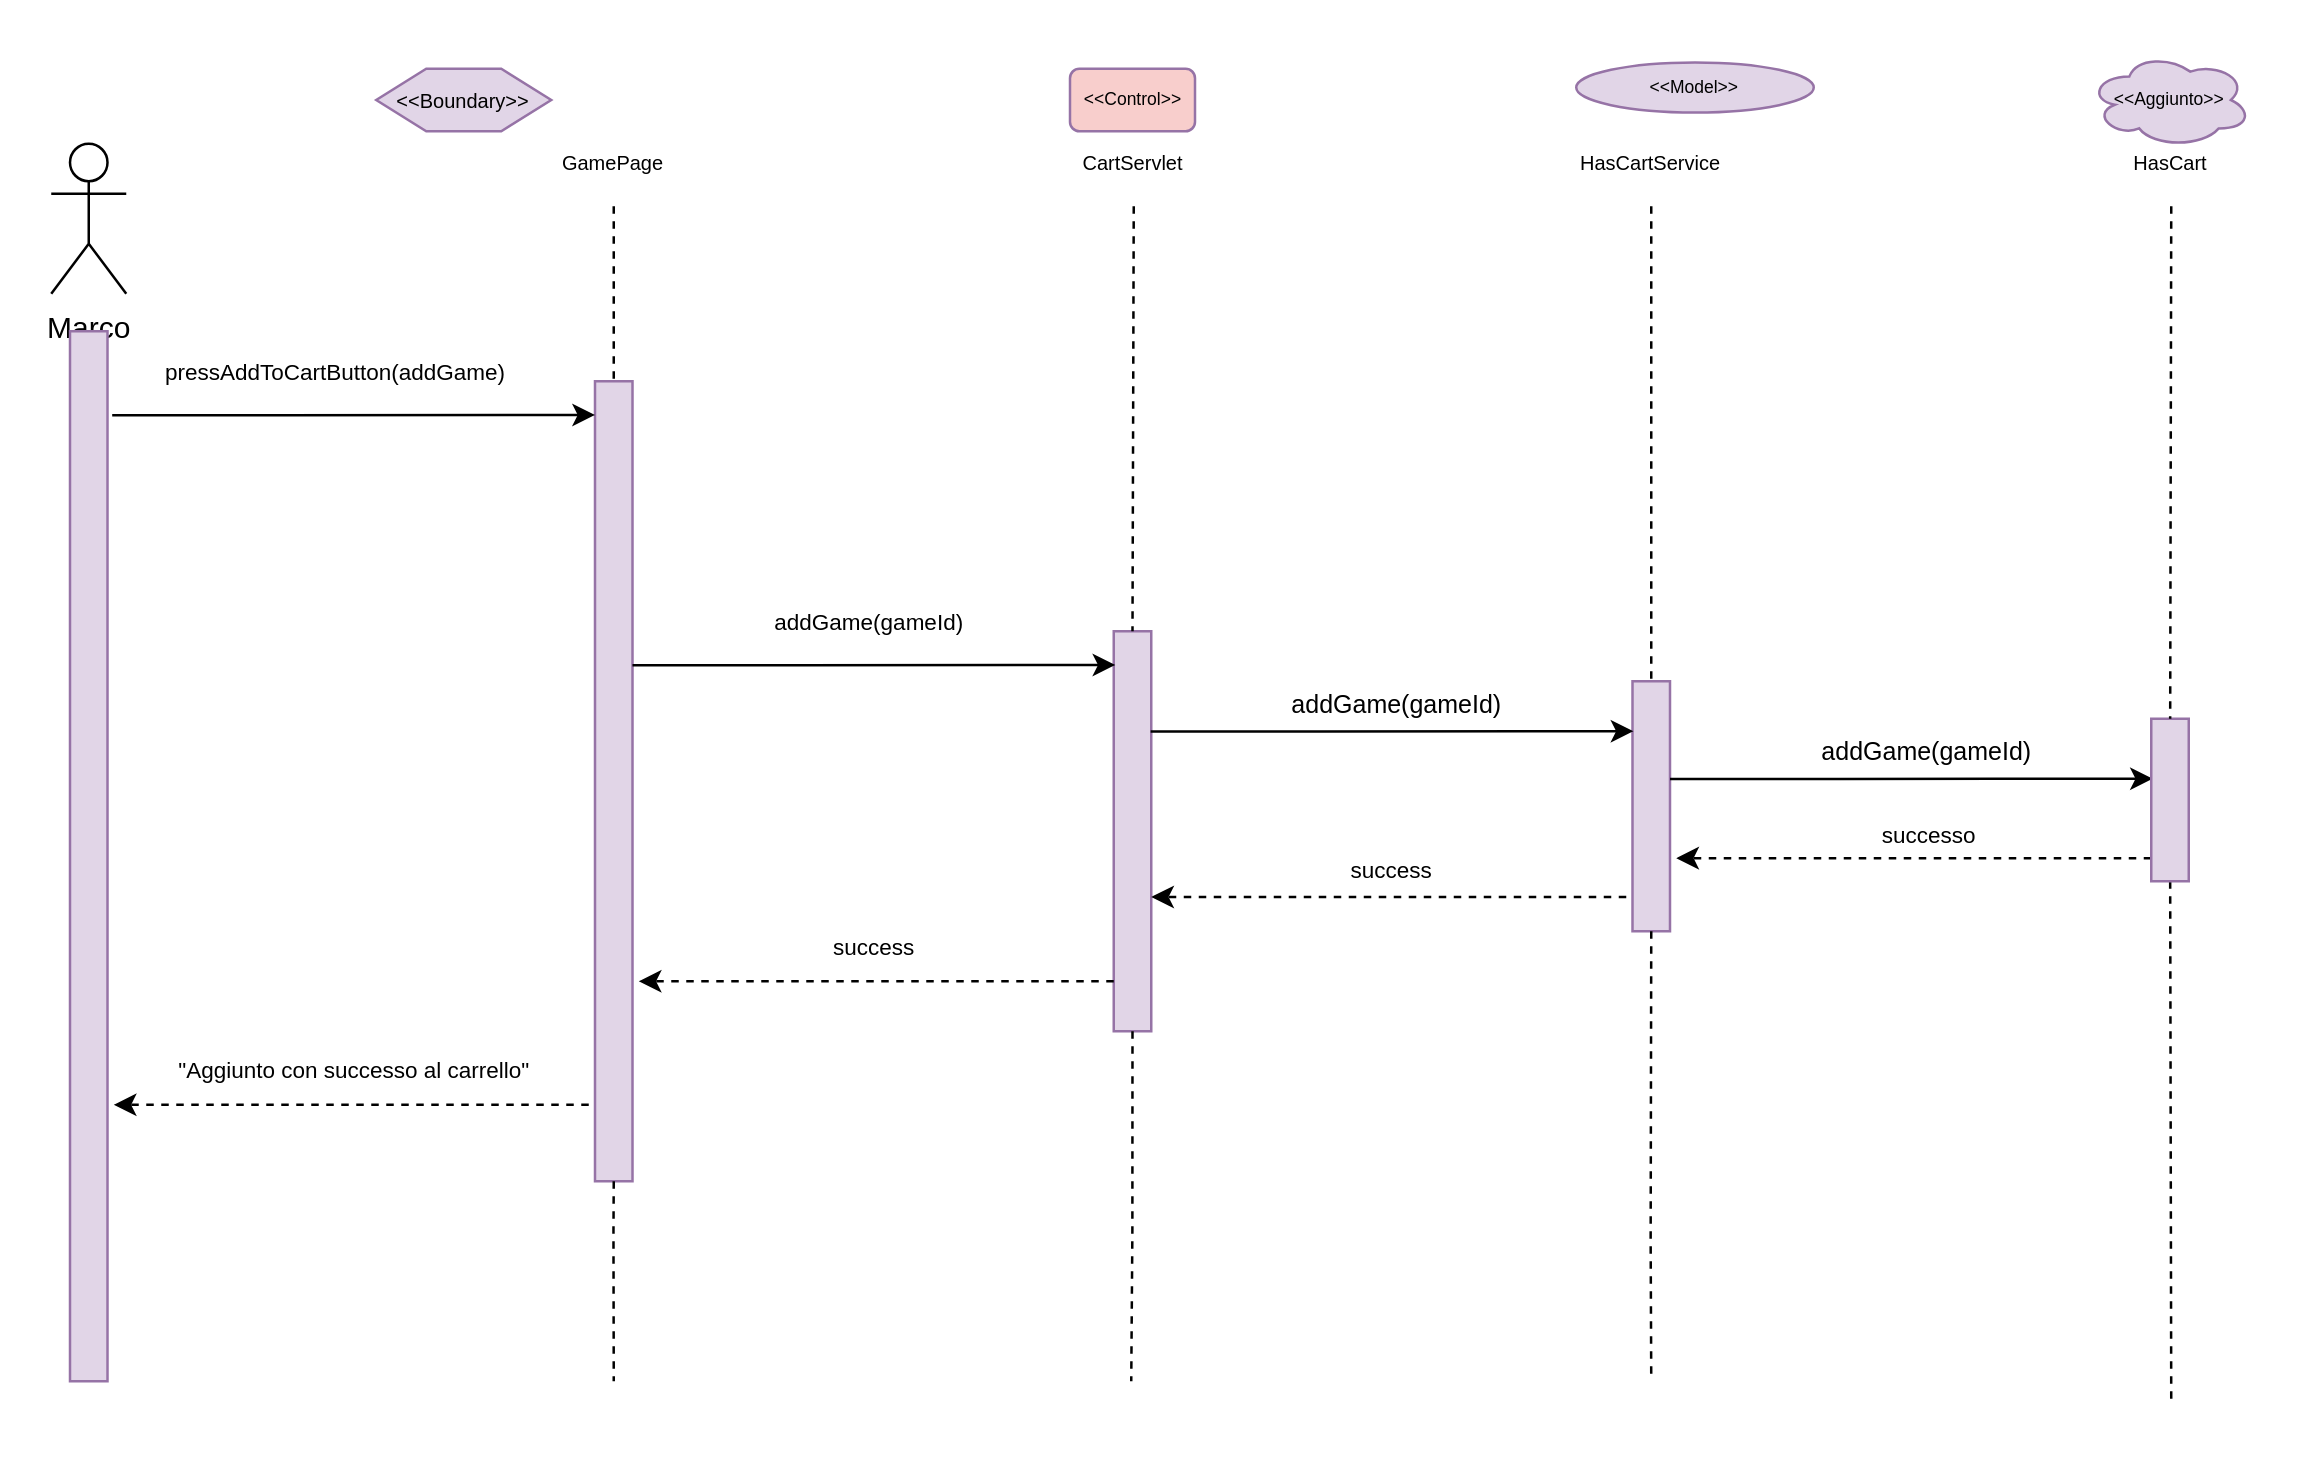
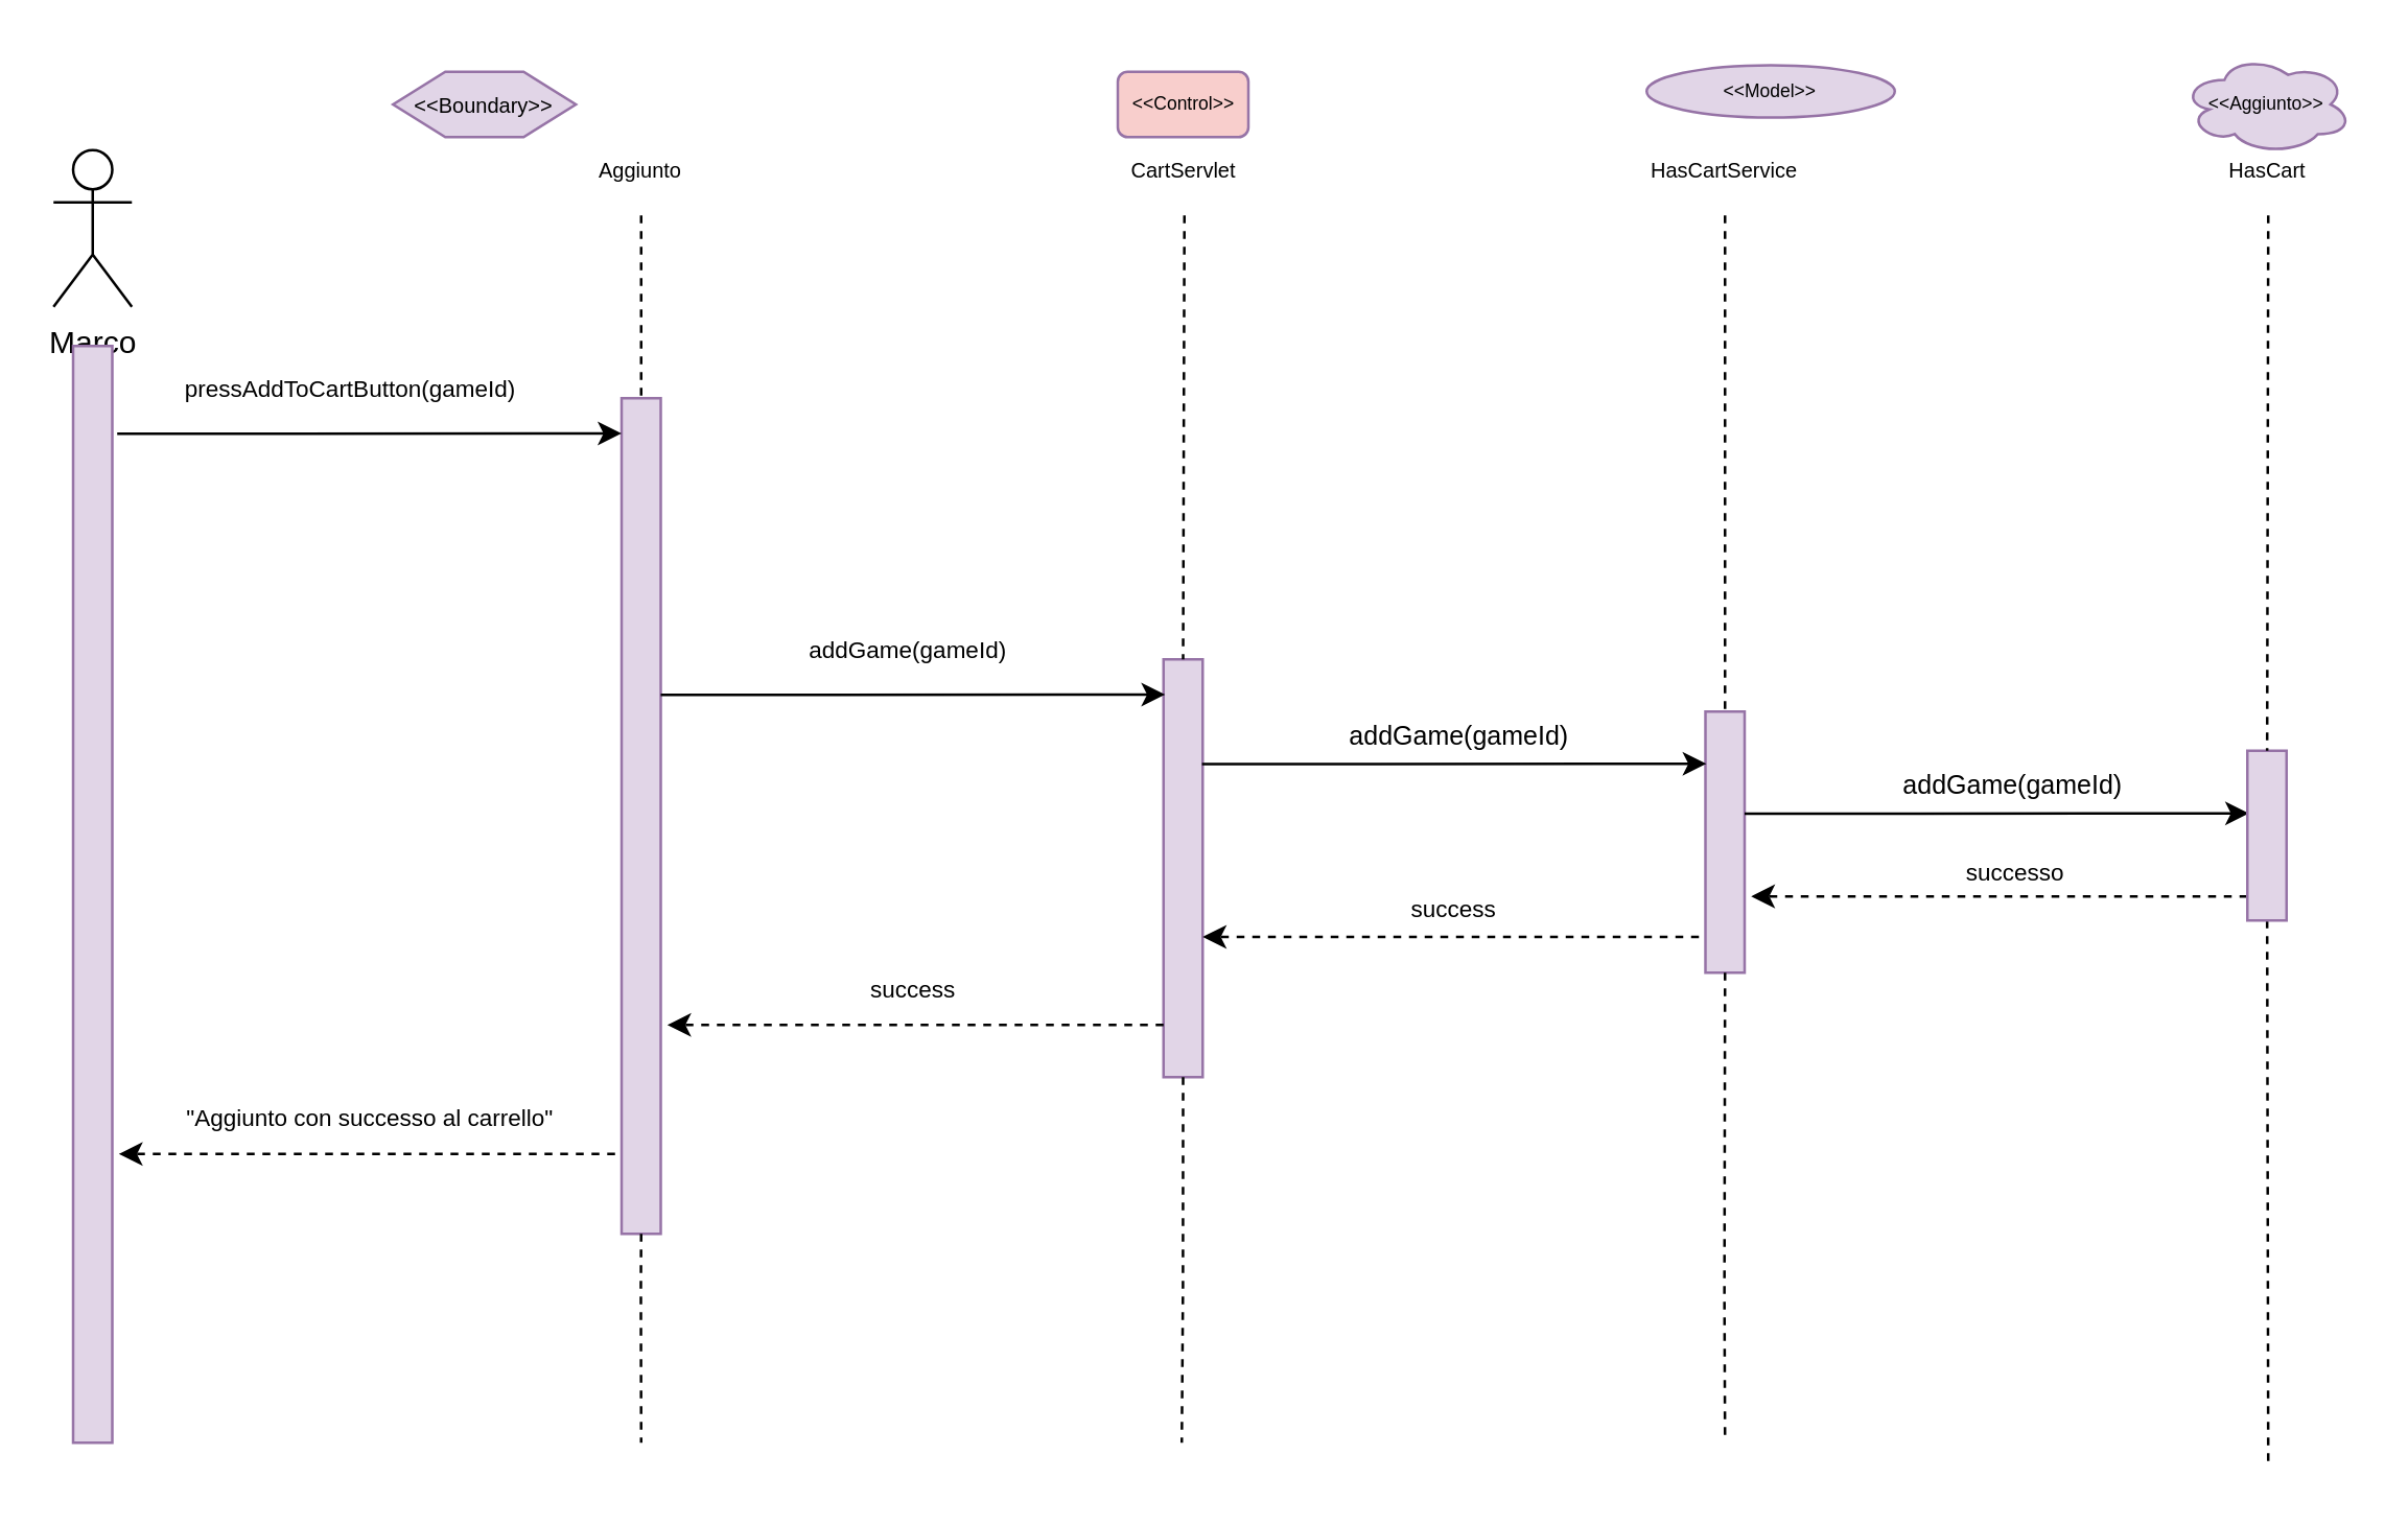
  <mxCell id="0" />
  <mxCell id="1" parent="0" />
  <mxCell id="2" value="Marco" style="shape=umlActor;verticalLabelPosition=bottom;verticalAlign=top;html=1;outlineConnect=0;" parent="1" vertex="1"><mxGeometry x="20" y="57" width="30" height="60" as="geometry" /></mxCell>
  <mxCell id="3" value="" style="rounded=0;whiteSpace=wrap;html=1;fillColor=#e1d5e7;strokeColor=#9673a6;" parent="1" vertex="1"><mxGeometry x="27.5" y="132" width="15" height="420" as="geometry" /></mxCell>
  <mxCell id="4" value="" style="rounded=0;whiteSpace=wrap;html=1;fillColor=#e1d5e7;strokeColor=#9673a6;" parent="1" vertex="1"><mxGeometry x="237.5" y="152" width="15" height="320" as="geometry" /></mxCell>
  <mxCell id="5" value="" style="endArrow=none;dashed=1;html=1;rounded=0;fontSize=8;entryX=0.5;entryY=0;entryDx=0;entryDy=0;exitX=0.5;exitY=1;exitDx=0;exitDy=0;" parent="1" target="4" edge="1"><mxGeometry width="50" height="50" relative="1" as="geometry"><mxPoint x="245" y="82" as="sourcePoint" /><mxPoint x="267.5" y="142" as="targetPoint" /></mxGeometry></mxCell>
  <mxCell id="6" value="&amp;lt;&amp;lt;Boundary&amp;gt;&amp;gt;" style="shape=hexagon;perimeter=hexagonPerimeter2;whiteSpace=wrap;html=1;fixedSize=1;fontSize=8;fillColor=#e1d5e7;strokeColor=#9673a6;" parent="1" vertex="1"><mxGeometry x="150" y="27" width="70" height="25" as="geometry" /></mxCell>
- <mxCell id="7" value="GamePage" style="text;html=1;strokeColor=none;fillColor=none;align=center;verticalAlign=middle;whiteSpace=wrap;rounded=0;fontSize=8;" parent="1" vertex="1"><mxGeometry x="230" y="57" width="30" height="15" as="geometry" /></mxCell>
+ <mxCell id="7" value="Aggiunto" style="text;html=1;strokeColor=none;fillColor=none;align=center;verticalAlign=middle;whiteSpace=wrap;rounded=0;fontSize=8;" parent="1" vertex="1"><mxGeometry x="230" y="57" width="30" height="15" as="geometry" /></mxCell>
  <mxCell id="8" value="&amp;lt;&amp;lt;Control&amp;gt;&amp;gt;" style="rounded=1;whiteSpace=wrap;html=1;fontSize=7;fillColor=#f8cecc;strokeColor=#9673a6;" parent="1" vertex="1"><mxGeometry x="427.5" y="27" width="50" height="25" as="geometry" /></mxCell>
  <mxCell id="9" value="CartServlet" style="text;html=1;strokeColor=none;fillColor=none;align=center;verticalAlign=middle;whiteSpace=wrap;rounded=0;fontSize=8;" parent="1" vertex="1"><mxGeometry x="437.5" y="57" width="30" height="15" as="geometry" /></mxCell>
  <mxCell id="10" value="" style="rounded=0;whiteSpace=wrap;html=1;fillColor=#e1d5e7;strokeColor=#9673a6;" parent="1" vertex="1"><mxGeometry x="445" y="252" width="15" height="160" as="geometry" /></mxCell>
  <mxCell id="11" value="" style="endArrow=none;dashed=1;html=1;rounded=0;fontSize=8;entryX=0.5;entryY=0;entryDx=0;entryDy=0;" parent="1" target="10" edge="1"><mxGeometry width="50" height="50" relative="1" as="geometry"><mxPoint x="453" y="82" as="sourcePoint" /><mxPoint x="497.5" y="155.5" as="targetPoint" /></mxGeometry></mxCell>
  <mxCell id="12" value="&amp;lt;&amp;lt;Model&amp;gt;&amp;gt;" style="ellipse;whiteSpace=wrap;html=1;fontSize=7;fillColor=#e1d5e7;strokeColor=#9673a6;" parent="1" vertex="1"><mxGeometry x="630" y="24.5" width="95" height="20" as="geometry" /></mxCell>
  <mxCell id="13" value="" style="rounded=0;whiteSpace=wrap;html=1;fillColor=#e1d5e7;strokeColor=#9673a6;" parent="1" vertex="1"><mxGeometry x="652.5" y="272" width="15" height="100" as="geometry" /></mxCell>
  <mxCell id="14" value="" style="endArrow=none;dashed=1;html=1;rounded=0;fontSize=8;entryX=0.5;entryY=0;entryDx=0;entryDy=0;" parent="1" target="13" edge="1"><mxGeometry width="50" height="50" relative="1" as="geometry"><mxPoint x="660" y="82" as="sourcePoint" /><mxPoint x="682.5" y="180.5" as="targetPoint" /></mxGeometry></mxCell>
  <mxCell id="15" value="HasCartService" style="text;html=1;strokeColor=none;fillColor=none;align=center;verticalAlign=middle;whiteSpace=wrap;rounded=0;fontSize=8;" parent="1" vertex="1"><mxGeometry x="645" y="57" width="30" height="15" as="geometry" /></mxCell>
  <mxCell id="16" value="&amp;lt;&amp;lt;Aggiunto&amp;gt;&amp;gt;" style="ellipse;shape=cloud;whiteSpace=wrap;html=1;fontSize=7;fillColor=#e1d5e7;strokeColor=#9673a6;" parent="1" vertex="1"><mxGeometry x="835" y="20.59" width="65" height="37.82" as="geometry" /></mxCell>
  <mxCell id="17" value="" style="endArrow=none;dashed=1;html=1;rounded=0;fontSize=8;exitX=0.5;exitY=1;exitDx=0;exitDy=0;" parent="1" source="13" edge="1"><mxGeometry width="50" height="50" relative="1" as="geometry"><mxPoint x="660.25" y="465.5" as="sourcePoint" /><mxPoint x="660" y="552" as="targetPoint" /><Array as="points"><mxPoint x="659.76" y="495.5" /></Array></mxGeometry></mxCell>
  <mxCell id="18" value="" style="endArrow=none;dashed=1;html=1;rounded=0;fontSize=8;exitX=0.5;exitY=1;exitDx=0;exitDy=0;" parent="1" source="10" edge="1"><mxGeometry width="50" height="50" relative="1" as="geometry"><mxPoint x="452.94" y="462" as="sourcePoint" /><mxPoint x="452" y="552" as="targetPoint" /><Array as="points"><mxPoint x="452.45" y="492" /></Array></mxGeometry></mxCell>
  <mxCell id="19" value="" style="endArrow=none;dashed=1;html=1;rounded=0;fontSize=8;exitX=0.5;exitY=1;exitDx=0;exitDy=0;" parent="1" source="4" edge="1"><mxGeometry width="50" height="50" relative="1" as="geometry"><mxPoint x="245.38" y="462" as="sourcePoint" /><mxPoint x="245" y="552" as="targetPoint" /><Array as="points"><mxPoint x="244.89" y="492" /></Array></mxGeometry></mxCell>
  <mxCell id="20" value="HasCart" style="text;html=1;strokeColor=none;fillColor=none;align=center;verticalAlign=middle;whiteSpace=wrap;rounded=0;fontSize=8;" parent="1" vertex="1"><mxGeometry x="852.5" y="57" width="30" height="15" as="geometry" /></mxCell>
  <mxCell id="21" value="" style="endArrow=classic;html=1;rounded=0;exitX=1;exitY=0;exitDx=0;exitDy=0;entryX=-0.125;entryY=0.121;entryDx=0;entryDy=0;entryPerimeter=0;" parent="1" edge="1"><mxGeometry width="50" height="50" relative="1" as="geometry"><mxPoint x="252.5" y="265.57" as="sourcePoint" /><mxPoint x="445.625" y="265.5" as="targetPoint" /><Array as="points"><mxPoint x="300" y="265.57" /><mxPoint x="320" y="265.57" /></Array></mxGeometry></mxCell>
  <mxCell id="22" value="&lt;div style=&quot;font-size: 9px&quot;&gt;&lt;font style=&quot;font-size: 9px&quot;&gt;addGame(gameId)&lt;/font&gt;&lt;/div&gt;" style="text;html=1;strokeColor=none;fillColor=none;align=center;verticalAlign=middle;whiteSpace=wrap;rounded=0;fontSize=9;" parent="1" vertex="1"><mxGeometry x="250" y="232" width="195" height="33.5" as="geometry" /></mxCell>
  <mxCell id="23" value="" style="endArrow=classic;html=1;rounded=0;exitX=1;exitY=0;exitDx=0;exitDy=0;entryX=-0.125;entryY=0.121;entryDx=0;entryDy=0;entryPerimeter=0;" parent="1" edge="1"><mxGeometry width="50" height="50" relative="1" as="geometry"><mxPoint x="44.38" y="165.57" as="sourcePoint" /><mxPoint x="237.505" y="165.5" as="targetPoint" /><Array as="points"><mxPoint x="91.88" y="165.57" /><mxPoint x="111.88" y="165.57" /></Array></mxGeometry></mxCell>
  <mxCell id="24" value="" style="endArrow=classic;html=1;rounded=0;exitX=1;exitY=0;exitDx=0;exitDy=0;entryX=-0.125;entryY=0.121;entryDx=0;entryDy=0;entryPerimeter=0;" parent="1" edge="1"><mxGeometry width="50" height="50" relative="1" as="geometry"><mxPoint x="459.75" y="292.07" as="sourcePoint" /><mxPoint x="652.875" y="292" as="targetPoint" /><Array as="points"><mxPoint x="507.25" y="292.07" /><mxPoint x="527.25" y="292.07" /></Array></mxGeometry></mxCell>
- <mxCell id="25" value="&lt;div style=&quot;font-size: 9px&quot;&gt;pressAddToCartButton(addGame)&lt;/div&gt;" style="text;html=1;strokeColor=none;fillColor=none;align=center;verticalAlign=middle;whiteSpace=wrap;rounded=0;fontSize=9;" parent="1" vertex="1"><mxGeometry x="30" y="132" width="207.5" height="33.5" as="geometry" /></mxCell>
+ <mxCell id="25" value="&lt;div style=&quot;font-size: 9px&quot;&gt;pressAddToCartButton(gameId)&lt;/div&gt;" style="text;html=1;strokeColor=none;fillColor=none;align=center;verticalAlign=middle;whiteSpace=wrap;rounded=0;fontSize=9;" parent="1" vertex="1"><mxGeometry x="30" y="132" width="207.5" height="33.5" as="geometry" /></mxCell>
  <mxCell id="26" value="" style="endArrow=classic;html=1;rounded=0;dashed=1;fontSize=7;" parent="1" edge="1"><mxGeometry width="50" height="50" relative="1" as="geometry"><mxPoint x="650" y="358.29" as="sourcePoint" /><mxPoint x="460" y="358.29" as="targetPoint" /></mxGeometry></mxCell>
  <mxCell id="27" value="success" style="text;html=1;strokeColor=none;fillColor=none;align=center;verticalAlign=middle;whiteSpace=wrap;rounded=0;fontSize=9;" parent="1" vertex="1"><mxGeometry x="460" y="340.75" width="192.5" height="13.5" as="geometry" /></mxCell>
  <mxCell id="28" value="addGame(gameId)" style="text;html=1;strokeColor=none;fillColor=none;align=center;verticalAlign=middle;whiteSpace=wrap;rounded=0;fontSize=10;" parent="1" vertex="1"><mxGeometry x="462.25" y="275.75" width="192.5" height="10" as="geometry" /></mxCell>
  <mxCell id="29" value="" style="endArrow=none;dashed=1;html=1;rounded=0;fontSize=8;startArrow=none;" parent="1" edge="1" source="38"><mxGeometry width="50" height="50" relative="1" as="geometry"><mxPoint x="868" y="82" as="sourcePoint" /><mxPoint x="868" y="562" as="targetPoint" /></mxGeometry></mxCell>
  <mxCell id="30" value="" style="endArrow=classic;html=1;rounded=0;exitX=1;exitY=0;exitDx=0;exitDy=0;entryX=-0.125;entryY=0.121;entryDx=0;entryDy=0;entryPerimeter=0;" parent="1" edge="1"><mxGeometry width="50" height="50" relative="1" as="geometry"><mxPoint x="667.5" y="311.07" as="sourcePoint" /><mxPoint x="860.625" y="311" as="targetPoint" /><Array as="points"><mxPoint x="715" y="311.07" /><mxPoint x="735" y="311.07" /><mxPoint x="797.75" y="311" /></Array></mxGeometry></mxCell>
  <mxCell id="31" value="addGame(gameId)" style="text;html=1;strokeColor=none;fillColor=none;align=center;verticalAlign=middle;whiteSpace=wrap;rounded=0;fontSize=10;" parent="1" vertex="1"><mxGeometry x="674" y="294.75" width="192.5" height="10" as="geometry" /></mxCell>
  <mxCell id="32" value="" style="endArrow=classic;html=1;rounded=0;dashed=1;fontSize=7;" edge="1" parent="1"><mxGeometry width="50" height="50" relative="1" as="geometry"><mxPoint x="860" y="342.75" as="sourcePoint" /><mxPoint x="670" y="342.75" as="targetPoint" /></mxGeometry></mxCell>
  <mxCell id="33" value="successo" style="text;html=1;strokeColor=none;fillColor=none;align=center;verticalAlign=middle;whiteSpace=wrap;rounded=0;fontSize=9;" vertex="1" parent="1"><mxGeometry x="675" y="327.25" width="192.5" height="13.5" as="geometry" /></mxCell>
  <mxCell id="34" value="" style="endArrow=classic;html=1;rounded=0;dashed=1;fontSize=7;" edge="1" parent="1"><mxGeometry width="50" height="50" relative="1" as="geometry"><mxPoint x="445" y="392" as="sourcePoint" /><mxPoint x="255" y="392" as="targetPoint" /></mxGeometry></mxCell>
  <mxCell id="35" value="success" style="text;html=1;strokeColor=none;fillColor=none;align=center;verticalAlign=middle;whiteSpace=wrap;rounded=0;fontSize=9;" vertex="1" parent="1"><mxGeometry x="252.5" y="372" width="192.5" height="13.5" as="geometry" /></mxCell>
  <mxCell id="36" value="" style="endArrow=classic;html=1;rounded=0;dashed=1;fontSize=7;" edge="1" parent="1"><mxGeometry width="50" height="50" relative="1" as="geometry"><mxPoint x="235" y="441.43" as="sourcePoint" /><mxPoint x="45" y="441.43" as="targetPoint" /></mxGeometry></mxCell>
  <mxCell id="37" value="&quot;Aggiunto con successo al carrello&quot;" style="text;html=1;strokeColor=none;fillColor=none;align=center;verticalAlign=middle;whiteSpace=wrap;rounded=0;fontSize=9;" vertex="1" parent="1"><mxGeometry x="44.5" y="421.43" width="192.5" height="13.5" as="geometry" /></mxCell>
  <mxCell id="38" value="" style="rounded=0;whiteSpace=wrap;html=1;fillColor=#e1d5e7;strokeColor=#9673a6;" vertex="1" parent="1"><mxGeometry x="860" y="287" width="15" height="65" as="geometry" /></mxCell>
  <mxCell id="39" value="" style="endArrow=none;dashed=1;html=1;rounded=0;fontSize=8;" edge="1" parent="1" target="38"><mxGeometry width="50" height="50" relative="1" as="geometry"><mxPoint x="868" y="82" as="sourcePoint" /><mxPoint x="868" y="562" as="targetPoint" /></mxGeometry></mxCell>
